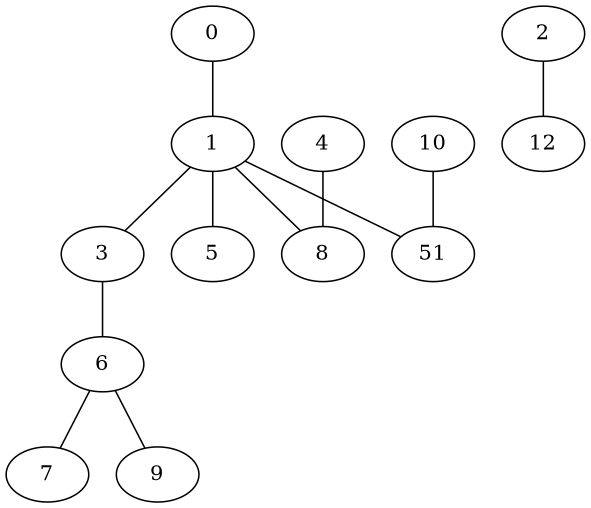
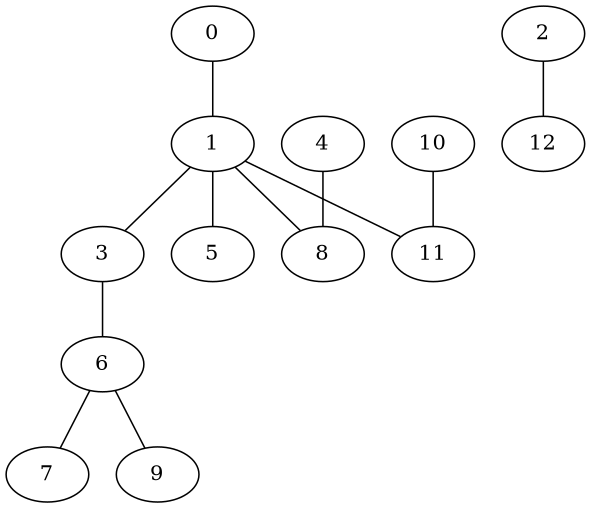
  graph {
    0
    1
    3
    5
    8
-   11 [label=51]
+   11
    6
    2
    12
    10
    7
    9
    4
    0 -- 1
    1 -- 3
    1 -- 5
    1 -- 8
    1 -- 11
    3 -- 6
    6 -- 7
    6 -- 9
    2 -- 12
    10 -- 11
    4 -- 8
  }
